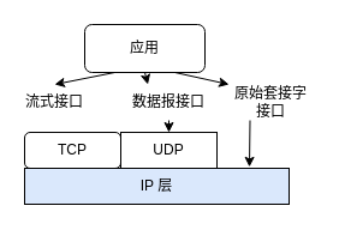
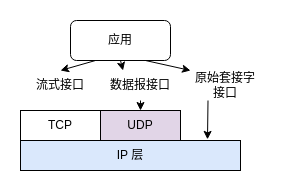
  <mxCell id="0" />
  <mxCell id="1" parent="0" />
  <mxCell id="2" value="应用" style="rounded=1;whiteSpace=wrap;html=1;" vertex="1" parent="1"><mxGeometry x="70" y="20" width="100" height="40" as="geometry" /></mxCell>
- <mxCell id="3" value="TCP" style="whiteSpace=wrap;html=1;rounded=1;" vertex="1" parent="1"><mxGeometry x="20" y="110" width="80" height="30" as="geometry" /></mxCell>
- <mxCell id="4" value="UDP" style="rounded=0;whiteSpace=wrap;html=1;" vertex="1" parent="1"><mxGeometry x="100" y="110" width="80" height="30" as="geometry" /></mxCell>
+ <mxCell id="3" value="TCP" style="rounded=0;whiteSpace=wrap;html=1;" vertex="1" parent="1"><mxGeometry x="20" y="110" width="80" height="30" as="geometry" /></mxCell>
+ <mxCell id="4" value="UDP" style="rounded=0;whiteSpace=wrap;html=1;fillColor=#e1d5e7;" vertex="1" parent="1"><mxGeometry x="100" y="110" width="80" height="30" as="geometry" /></mxCell>
  <mxCell id="5" value="IP 层" style="rounded=0;whiteSpace=wrap;html=1;fillColor=#dae8fc;" vertex="1" parent="1"><mxGeometry x="20" y="140" width="220" height="30" as="geometry" /></mxCell>
- <mxCell id="6" value="流式接口" style="text;html=1;align=center;verticalAlign=middle;whiteSpace=wrap;rounded=0;" vertex="1" parent="1"><mxGeometry x="15" y="70" width="60" height="30" as="geometry" /></mxCell>
+ <mxCell id="6" value="流式接口" style="text;html=1;align=center;verticalAlign=middle;whiteSpace=wrap;rounded=0;" vertex="1" parent="1"><mxGeometry x="30" y="70" width="60" height="30" as="geometry" /></mxCell>
  <mxCell id="7" value="" style="endArrow=classic;html=1;rounded=0;exitX=0.25;exitY=1;exitDx=0;exitDy=0;entryX=0.5;entryY=0;entryDx=0;entryDy=0;" edge="1" parent="1" source="2" target="6"><mxGeometry width="50" height="50" relative="1" as="geometry"><mxPoint x="30" y="260" as="sourcePoint" /><mxPoint x="80" y="210" as="targetPoint" /></mxGeometry></mxCell>
  <mxCell id="8" value="数据报接口" style="text;html=1;align=center;verticalAlign=middle;whiteSpace=wrap;rounded=0;" vertex="1" parent="1"><mxGeometry x="105" y="70" width="70" height="30" as="geometry" /></mxCell>
  <mxCell id="9" value="" style="endArrow=classic;html=1;rounded=0;exitX=0.5;exitY=1;exitDx=0;exitDy=0;entryX=0.25;entryY=0;entryDx=0;entryDy=0;" edge="1" parent="1" source="2" target="8"><mxGeometry width="50" height="50" relative="1" as="geometry"><mxPoint x="40" y="310" as="sourcePoint" /><mxPoint x="90" y="260" as="targetPoint" /></mxGeometry></mxCell>
  <mxCell id="10" value="" style="endArrow=classic;html=1;rounded=0;exitX=0.5;exitY=1;exitDx=0;exitDy=0;entryX=0.5;entryY=0;entryDx=0;entryDy=0;" edge="1" parent="1" source="8" target="4"><mxGeometry width="50" height="50" relative="1" as="geometry"><mxPoint x="150" y="320" as="sourcePoint" /><mxPoint x="200" y="270" as="targetPoint" /></mxGeometry></mxCell>
  <mxCell id="11" value="原始套接字接口" style="text;html=1;align=center;verticalAlign=middle;whiteSpace=wrap;rounded=0;" vertex="1" parent="1"><mxGeometry x="190" y="70" width="70" height="30" as="geometry" /></mxCell>
  <mxCell id="12" value="" style="endArrow=classic;html=1;rounded=0;exitX=0.75;exitY=1;exitDx=0;exitDy=0;entryX=0;entryY=0;entryDx=0;entryDy=0;" edge="1" parent="1" source="2" target="11"><mxGeometry width="50" height="50" relative="1" as="geometry"><mxPoint x="240" y="250" as="sourcePoint" /><mxPoint x="290" y="200" as="targetPoint" /></mxGeometry></mxCell>
  <mxCell id="13" style="edgeStyle=orthogonalEdgeStyle;rounded=0;orthogonalLoop=1;jettySize=auto;html=1;exitX=0.25;exitY=1;exitDx=0;exitDy=0;entryX=0.85;entryY=-0.038;entryDx=0;entryDy=0;entryPerimeter=0;" edge="1" parent="1" source="11" target="5"><mxGeometry relative="1" as="geometry" /></mxCell>
